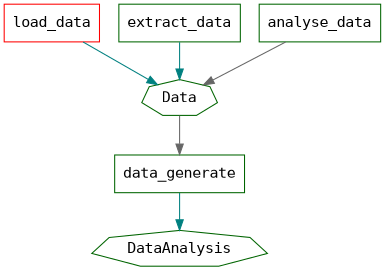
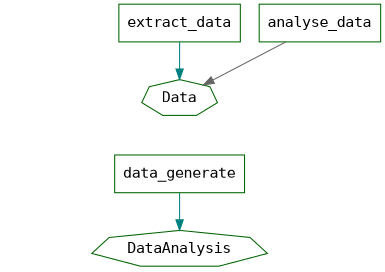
  digraph {
    fontname="DejaVu Sans Mono"
    node [color=darkgreen fontname="DejaVu Sans Mono" shape=box]
    edge [color=teal fontname="DejaVu Sans Mono"]
    Data [shape=septagon]
    DataAnalysis [shape=septagon]
-   load_data [color=red]
    extract_data
    n5 [label=analyse_data]
    n6 [label=data_generate]
    subgraph sub_1 {
      Data
      DataAnalysis
    }
    subgraph sub_2 {
-     load_data
      extract_data
      n5
      n6
    }
-   Data -> n6 [color=gray40]
-   load_data -> Data
    extract_data -> Data
    n5 -> Data [color=gray40]
    n6 -> DataAnalysis
  }
